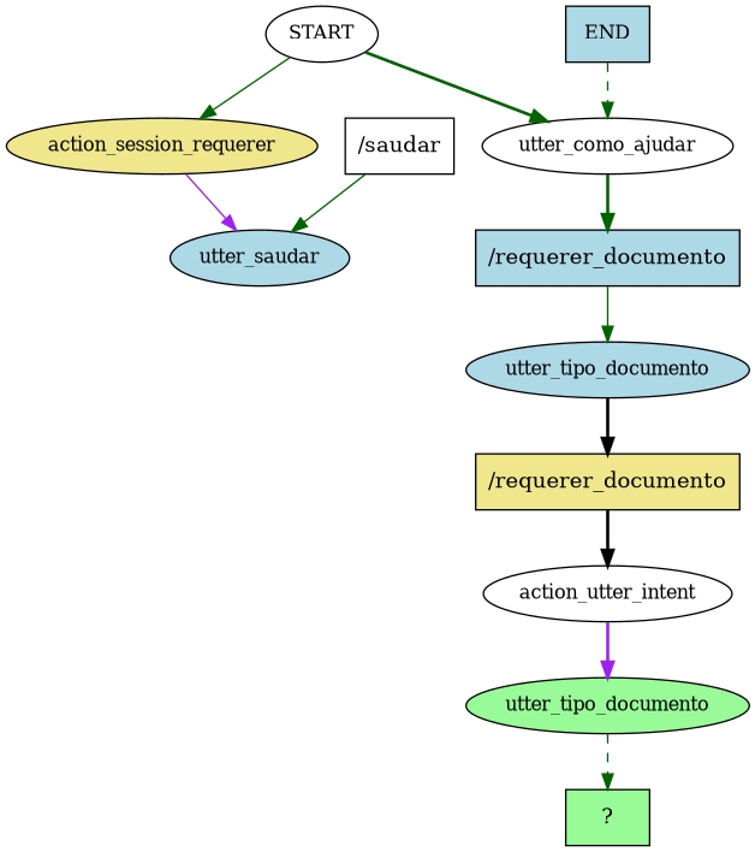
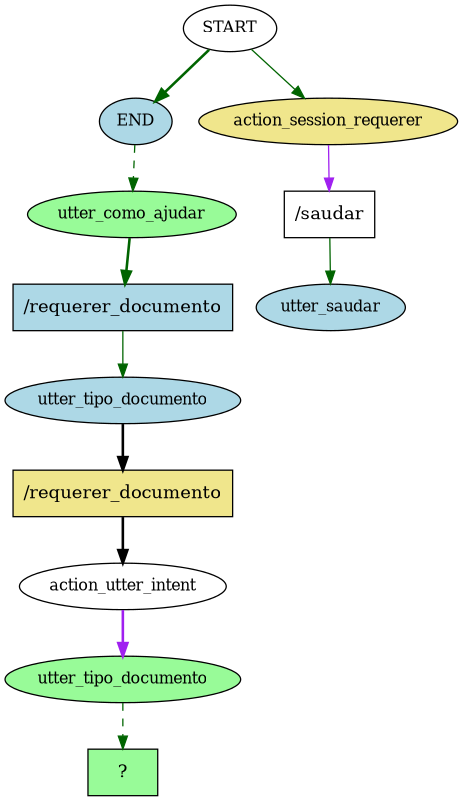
  digraph {
    node [fillcolor=lightblue fontsize=12 style=filled]
    edge [color=darkgreen style=bold]
    n1 [fillcolor=white label=START]
-   n2 [label=END shape=box]
+   n2 [label=END]
    n3 [fillcolor=khaki label=action_session_requerer]
-   n4 [fillcolor=white label=utter_como_ajudar]
+   n4 [fillcolor=palegreen label=utter_como_ajudar]
    n5 [fillcolor=white label="/saudar" shape=rect fontsize=""]
    n6 [label=utter_saudar]
    n7 [label="/requerer_documento" shape=rect fontsize=""]
    n8 [label=utter_tipo_documento]
    n9 [fillcolor=khaki label="/requerer_documento" shape=rect fontsize=""]
    n10 [fillcolor=white label=action_utter_intent]
    n11 [fillcolor=palegreen label=utter_tipo_documento]
    n12 [fillcolor=palegreen label="  ?  " shape=rect fontsize=""]
-   n1 -> n4
+   n1 -> n2
    n1 -> n3 [style=solid]
    n2 -> n4 [style=dashed]
-   n3 -> n6 [color=purple style=solid]
+   n3 -> n5 [color=purple style=solid]
    n4 -> n7
    n5 -> n6 [style=solid]
    n7 -> n8 [style=solid]
    n8 -> n9 [color=black]
    n9 -> n10 [color=black]
    n10 -> n11 [color=purple]
    n11 -> n12 [style=dashed]
  }
